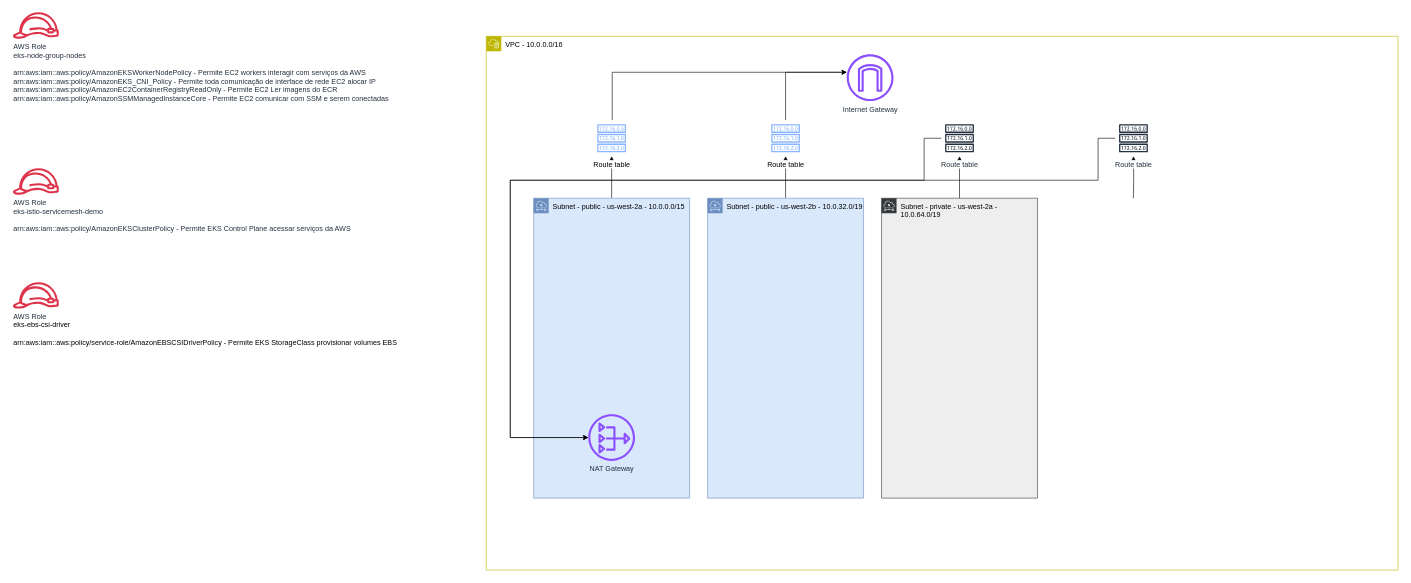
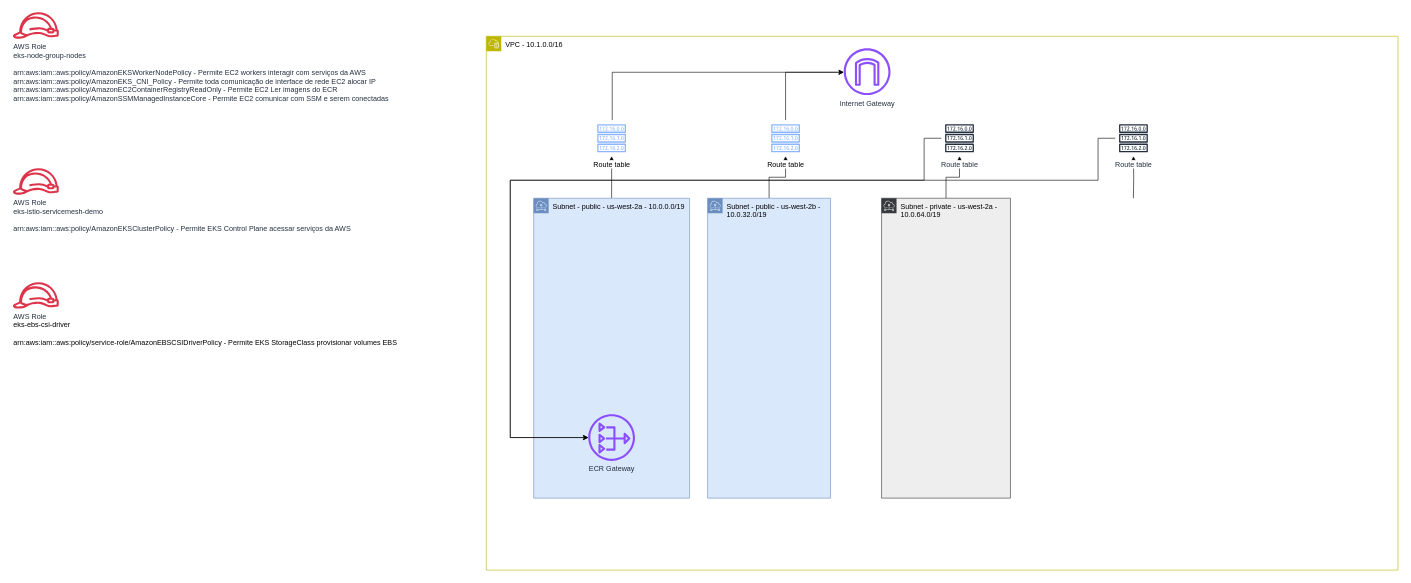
  <mxCell id="0" />
  <mxCell id="1" parent="0" />
- <mxCell id="2" value="VPC - &lt;span style=&quot;white-space: pre;&quot;&gt;10.0.0.0/16&lt;/span&gt;" style="points=[[0,0],[0.25,0],[0.5,0],[0.75,0],[1,0],[1,0.25],[1,0.5],[1,0.75],[1,1],[0.75,1],[0.5,1],[0.25,1],[0,1],[0,0.75],[0,0.5],[0,0.25]];outlineConnect=0;html=1;whiteSpace=wrap;fontSize=12;fontStyle=0;container=1;pointerEvents=0;collapsible=0;recursiveResize=0;shape=mxgraph.aws4.group;grIcon=mxgraph.aws4.group_vpc2;verticalAlign=top;align=left;spacingLeft=30;dashed=0;strokeColor=#BDB701;" vertex="1" parent="1"><mxGeometry x="810" y="60" width="1520" height="890" as="geometry" /></mxCell>
+ <mxCell id="2" value="VPC - &lt;span style=&quot;white-space: pre;&quot;&gt;10.1.0.0/16&lt;/span&gt;" style="points=[[0,0],[0.25,0],[0.5,0],[0.75,0],[1,0],[1,0.25],[1,0.5],[1,0.75],[1,1],[0.75,1],[0.5,1],[0.25,1],[0,1],[0,0.75],[0,0.5],[0,0.25]];outlineConnect=0;html=1;whiteSpace=wrap;fontSize=12;fontStyle=0;container=1;pointerEvents=0;collapsible=0;recursiveResize=0;shape=mxgraph.aws4.group;grIcon=mxgraph.aws4.group_vpc2;verticalAlign=top;align=left;spacingLeft=30;dashed=0;strokeColor=#BDB701;" vertex="1" parent="1"><mxGeometry x="810" y="60" width="1520" height="890" as="geometry" /></mxCell>
  <mxCell id="3" style="edgeStyle=orthogonalEdgeStyle;rounded=0;orthogonalLoop=1;jettySize=auto;html=1;" edge="1" parent="2" source="4" target="12"><mxGeometry relative="1" as="geometry" /></mxCell>
- <mxCell id="4" value="Subnet - public - us-west-2a - 10.0.0.0/15" style="sketch=0;outlineConnect=0;html=1;whiteSpace=wrap;fontSize=12;fontStyle=0;shape=mxgraph.aws4.group;grIcon=mxgraph.aws4.group_subnet;strokeColor=#6c8ebf;fillColor=#dae8fc;verticalAlign=top;align=left;spacingLeft=30;dashed=0;" vertex="1" parent="2"><mxGeometry x="79" y="270" width="260" height="500" as="geometry" /></mxCell>
+ <mxCell id="4" value="Subnet - public - us-west-2a - 10.0.0.0/19" style="sketch=0;outlineConnect=0;html=1;whiteSpace=wrap;fontSize=12;fontStyle=0;shape=mxgraph.aws4.group;grIcon=mxgraph.aws4.group_subnet;strokeColor=#6c8ebf;fillColor=#dae8fc;verticalAlign=top;align=left;spacingLeft=30;dashed=0;" vertex="1" parent="2"><mxGeometry x="79" y="270" width="260" height="500" as="geometry" /></mxCell>
  <mxCell id="5" value="" style="edgeStyle=orthogonalEdgeStyle;rounded=0;orthogonalLoop=1;jettySize=auto;html=1;" edge="1" parent="2" source="6" target="14"><mxGeometry relative="1" as="geometry" /></mxCell>
- <mxCell id="6" value="Subnet&amp;nbsp;- public - us-west-2b - 10.0.32.0/19" style="sketch=0;outlineConnect=0;html=1;whiteSpace=wrap;fontSize=12;fontStyle=0;shape=mxgraph.aws4.group;grIcon=mxgraph.aws4.group_subnet;strokeColor=#6c8ebf;fillColor=#dae8fc;verticalAlign=top;align=left;spacingLeft=30;dashed=0;" vertex="1" parent="2"><mxGeometry x="369" y="270" width="260" height="500" as="geometry" /></mxCell>
+ <mxCell id="6" value="Subnet&amp;nbsp;- public - us-west-2b - 10.0.32.0/19" style="sketch=0;outlineConnect=0;html=1;whiteSpace=wrap;fontSize=12;fontStyle=0;shape=mxgraph.aws4.group;grIcon=mxgraph.aws4.group_subnet;strokeColor=#6c8ebf;fillColor=#dae8fc;verticalAlign=top;align=left;spacingLeft=30;dashed=0;" vertex="1" parent="2"><mxGeometry x="369" y="270" width="205" height="500" as="geometry" /></mxCell>
  <mxCell id="7" style="edgeStyle=orthogonalEdgeStyle;rounded=0;orthogonalLoop=1;jettySize=auto;html=1;" edge="1" parent="2" source="8" target="16"><mxGeometry relative="1" as="geometry" /></mxCell>
- <mxCell id="8" value="Subnet&amp;nbsp;- private - us-west-2a - 10.0.64.0/19" style="sketch=0;outlineConnect=0;html=1;whiteSpace=wrap;fontSize=12;fontStyle=0;shape=mxgraph.aws4.group;grIcon=mxgraph.aws4.group_subnet;strokeColor=#36393d;fillColor=#eeeeee;verticalAlign=top;align=left;spacingLeft=30;dashed=0;" vertex="1" parent="2"><mxGeometry x="659" y="270" width="260" height="500" as="geometry" /></mxCell>
- <mxCell id="9" value="NAT Gateway" style="sketch=0;outlineConnect=0;fontColor=#232F3E;gradientColor=none;fillColor=#8C4FFF;strokeColor=none;dashed=0;verticalLabelPosition=bottom;verticalAlign=top;align=center;html=1;fontSize=12;fontStyle=0;aspect=fixed;pointerEvents=1;shape=mxgraph.aws4.nat_gateway;" vertex="1" parent="2"><mxGeometry x="170" y="630" width="78" height="78" as="geometry" /></mxCell>
- <mxCell id="10" value="Internet Gateway" style="sketch=0;outlineConnect=0;fontColor=#232F3E;gradientColor=none;fillColor=#8C4FFF;strokeColor=none;dashed=0;verticalLabelPosition=bottom;verticalAlign=top;align=center;html=1;fontSize=12;fontStyle=0;aspect=fixed;pointerEvents=1;shape=mxgraph.aws4.internet_gateway;" vertex="1" parent="2"><mxGeometry x="601" y="30" width="78" height="78" as="geometry" /></mxCell>
+ <mxCell id="8" value="Subnet&amp;nbsp;- private - us-west-2a - 10.0.64.0/19" style="sketch=0;outlineConnect=0;html=1;whiteSpace=wrap;fontSize=12;fontStyle=0;shape=mxgraph.aws4.group;grIcon=mxgraph.aws4.group_subnet;strokeColor=#36393d;fillColor=#eeeeee;verticalAlign=top;align=left;spacingLeft=30;dashed=0;" vertex="1" parent="2"><mxGeometry x="659" y="270" width="215" height="500" as="geometry" /></mxCell>
+ <mxCell id="9" value="ECR Gateway" style="sketch=0;outlineConnect=0;fontColor=#232F3E;gradientColor=none;fillColor=#8C4FFF;strokeColor=none;dashed=0;verticalLabelPosition=bottom;verticalAlign=top;align=center;html=1;fontSize=12;fontStyle=0;aspect=fixed;pointerEvents=1;shape=mxgraph.aws4.nat_gateway;" vertex="1" parent="2"><mxGeometry x="170" y="630" width="78" height="78" as="geometry" /></mxCell>
+ <mxCell id="10" value="Internet Gateway" style="sketch=0;outlineConnect=0;fontColor=#232F3E;gradientColor=none;fillColor=#8C4FFF;strokeColor=none;dashed=0;verticalLabelPosition=bottom;verticalAlign=top;align=center;html=1;fontSize=12;fontStyle=0;aspect=fixed;pointerEvents=1;shape=mxgraph.aws4.internet_gateway;" vertex="1" parent="2"><mxGeometry x="596" y="20" width="78" height="78" as="geometry" /></mxCell>
  <mxCell id="11" style="edgeStyle=orthogonalEdgeStyle;rounded=0;orthogonalLoop=1;jettySize=auto;html=1;" edge="1" parent="2" source="12" target="10"><mxGeometry relative="1" as="geometry"><Array as="points"><mxPoint x="210" y="60" /></Array></mxGeometry></mxCell>
  <mxCell id="12" value="&lt;span style=&quot;background-color: rgb(255, 255, 255);&quot;&gt;Route table&lt;/span&gt;" style="sketch=0;outlineConnect=0;dashed=0;verticalLabelPosition=bottom;verticalAlign=top;align=center;html=1;fontSize=12;fontStyle=0;aspect=fixed;shape=mxgraph.aws4.resourceIcon;resIcon=mxgraph.aws4.route_table;strokeColor=#8CB6FF;" vertex="1" parent="2"><mxGeometry x="179" y="140" width="60" height="60" as="geometry" /></mxCell>
  <mxCell id="13" style="edgeStyle=orthogonalEdgeStyle;rounded=0;orthogonalLoop=1;jettySize=auto;html=1;" edge="1" parent="2" source="14" target="10"><mxGeometry relative="1" as="geometry"><Array as="points"><mxPoint x="499" y="60" /></Array></mxGeometry></mxCell>
  <mxCell id="14" value="&lt;span style=&quot;background-color: rgb(255, 255, 255);&quot;&gt;Route table&lt;/span&gt;" style="sketch=0;outlineConnect=0;dashed=0;verticalLabelPosition=bottom;verticalAlign=top;align=center;html=1;fontSize=12;fontStyle=0;aspect=fixed;shape=mxgraph.aws4.resourceIcon;resIcon=mxgraph.aws4.route_table;strokeColor=#8CB6FF;" vertex="1" parent="2"><mxGeometry x="469" y="140" width="60" height="60" as="geometry" /></mxCell>
  <mxCell id="15" style="edgeStyle=orthogonalEdgeStyle;rounded=0;orthogonalLoop=1;jettySize=auto;html=1;" edge="1" parent="2" source="16" target="9"><mxGeometry relative="1" as="geometry"><Array as="points"><mxPoint x="730" y="170" /><mxPoint x="730" y="240" /><mxPoint x="40" y="240" /><mxPoint x="40" y="669" /></Array></mxGeometry></mxCell>
  <mxCell id="16" value="&lt;span style=&quot;background-color: rgb(255, 255, 255);&quot;&gt;Route table&lt;/span&gt;" style="sketch=0;outlineConnect=0;fontColor=#232F3E;gradientColor=none;strokeColor=#232F3E;fillColor=#ffffff;dashed=0;verticalLabelPosition=bottom;verticalAlign=top;align=center;html=1;fontSize=12;fontStyle=0;aspect=fixed;shape=mxgraph.aws4.resourceIcon;resIcon=mxgraph.aws4.route_table;" vertex="1" parent="2"><mxGeometry x="759" y="140" width="60" height="60" as="geometry" /></mxCell>
  <mxCell id="17" style="edgeStyle=orthogonalEdgeStyle;rounded=0;orthogonalLoop=1;jettySize=auto;html=1;startArrow=none;startFill=0;" edge="1" parent="2" target="22"><mxGeometry relative="1" as="geometry"><mxPoint x="1078.93" y="270" as="sourcePoint" /><mxPoint x="1078.93" y="200" as="targetPoint" /><Array as="points" /></mxGeometry></mxCell>
  <mxCell id="18" value="&lt;div align=&quot;left&quot;&gt;AWS Role&lt;br&gt;&lt;/div&gt;&lt;div align=&quot;left&quot;&gt;eks-node-group-nodes&lt;/div&gt;&lt;div align=&quot;left&quot;&gt;&lt;br&gt;&lt;/div&gt;&lt;div align=&quot;left&quot;&gt;arn:aws:iam::aws:policy/AmazonEKSWorkerNodePolicy - Permite EC2 workers interagir com serviços da AWS&lt;br&gt;&lt;/div&gt;&lt;div align=&quot;left&quot;&gt;arn:aws:iam::aws:policy/AmazonEKS_CNI_Policy - Permite toda comunicação de interface de rede EC2 alocar IP&lt;br&gt;&lt;/div&gt;&lt;div align=&quot;left&quot;&gt;arn:aws:iam::aws:policy/AmazonEC2ContainerRegistryReadOnly - Permite EC2 Ler imagens do ECR&lt;br&gt;&lt;/div&gt;&lt;div align=&quot;left&quot;&gt;arn:aws:iam::aws:policy/AmazonSSMManagedInstanceCore - Permite EC2 comunicar com SSM e serem conectadas&lt;br&gt;&lt;/div&gt;" style="sketch=0;outlineConnect=0;fontColor=#232F3E;gradientColor=none;fillColor=#DD344C;strokeColor=none;dashed=0;verticalLabelPosition=bottom;verticalAlign=top;align=left;html=1;fontSize=12;fontStyle=0;aspect=fixed;pointerEvents=1;shape=mxgraph.aws4.role;" vertex="1" parent="1"><mxGeometry x="20" y="20" width="78" height="44" as="geometry" /></mxCell>
  <mxCell id="19" value="&lt;div align=&quot;left&quot;&gt;AWS Role&lt;br&gt;&lt;/div&gt;&lt;div align=&quot;left&quot;&gt;eks-istio-servicemesh-demo&lt;/div&gt;&lt;div align=&quot;left&quot;&gt;&lt;br&gt;&lt;/div&gt;&lt;div align=&quot;left&quot;&gt;arn:aws:iam::aws:policy/AmazonEKSClusterPolicy - Permite EKS Control Plane acessar serviços da AWS&lt;br&gt;&lt;/div&gt;" style="sketch=0;outlineConnect=0;fontColor=#232F3E;gradientColor=none;fillColor=#DD344C;strokeColor=none;dashed=0;verticalLabelPosition=bottom;verticalAlign=top;align=left;html=1;fontSize=12;fontStyle=0;aspect=fixed;pointerEvents=1;shape=mxgraph.aws4.role;" vertex="1" parent="1"><mxGeometry x="20" y="280" width="78" height="44" as="geometry" /></mxCell>
  <mxCell id="20" value="&lt;div align=&quot;left&quot;&gt;AWS Role&lt;div style=&quot;white-space: pre;&quot;&gt;&lt;font color=&quot;#000000&quot;&gt;eks-ebs-csi-driver&lt;/font&gt;&lt;/div&gt;&lt;/div&gt;&lt;div align=&quot;left&quot;&gt;&lt;div style=&quot;white-space: pre;&quot;&gt;&lt;span style=&quot;color: #89ff6e;&quot;&gt;&lt;br&gt;&lt;/span&gt;&lt;/div&gt;&lt;div style=&quot;white-space: pre;&quot;&gt;&lt;font color=&quot;#000000&quot;&gt;arn:aws:iam::aws:policy/service-role/AmazonEBSCSIDriverPolicy&lt;/font&gt;&lt;font style=&quot;white-space: nowrap;&quot; color=&quot;#000000&quot;&gt; - Permite EKS StorageClass provisionar volumes EBS&lt;/font&gt;&lt;/div&gt;&lt;/div&gt;" style="sketch=0;outlineConnect=0;fontColor=#232F3E;gradientColor=none;fillColor=#DD344C;strokeColor=none;dashed=0;verticalLabelPosition=bottom;verticalAlign=top;align=left;html=1;fontSize=12;fontStyle=0;aspect=fixed;pointerEvents=1;shape=mxgraph.aws4.role;" vertex="1" parent="1"><mxGeometry x="20" y="470" width="78" height="44" as="geometry" /></mxCell>
  <mxCell id="21" style="edgeStyle=orthogonalEdgeStyle;rounded=0;orthogonalLoop=1;jettySize=auto;html=1;" edge="1" parent="1" source="22" target="9"><mxGeometry relative="1" as="geometry"><Array as="points"><mxPoint x="1830" y="230" /><mxPoint x="1830" y="300" /><mxPoint x="850" y="300" /><mxPoint x="850" y="729" /></Array></mxGeometry></mxCell>
  <mxCell id="22" value="&lt;span style=&quot;background-color: rgb(255, 255, 255);&quot;&gt;Route table&lt;/span&gt;" style="sketch=0;outlineConnect=0;fontColor=#232F3E;gradientColor=none;strokeColor=#232F3E;fillColor=#ffffff;dashed=0;verticalLabelPosition=bottom;verticalAlign=top;align=center;html=1;fontSize=12;fontStyle=0;aspect=fixed;shape=mxgraph.aws4.resourceIcon;resIcon=mxgraph.aws4.route_table;" vertex="1" parent="1"><mxGeometry x="1859" y="200" width="60" height="60" as="geometry" /></mxCell>
